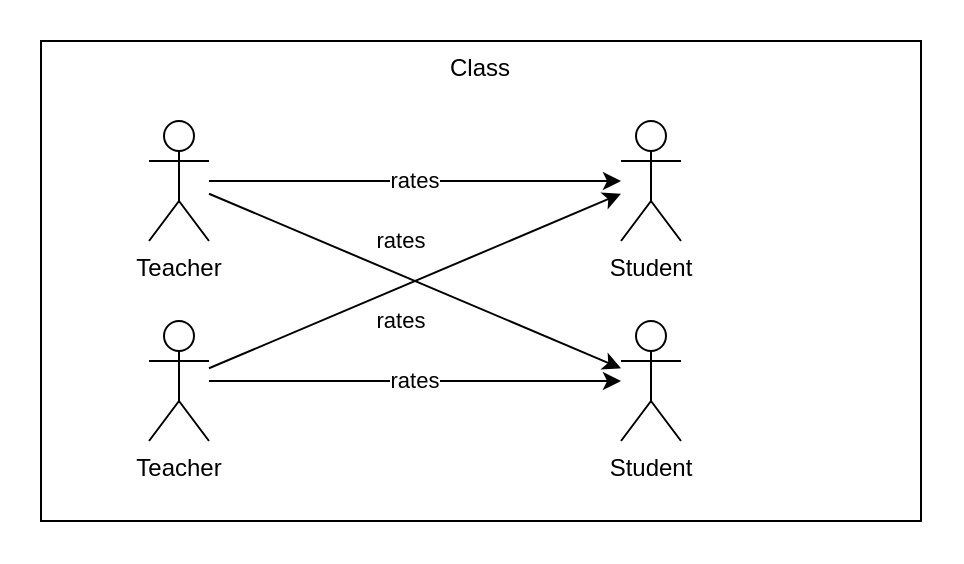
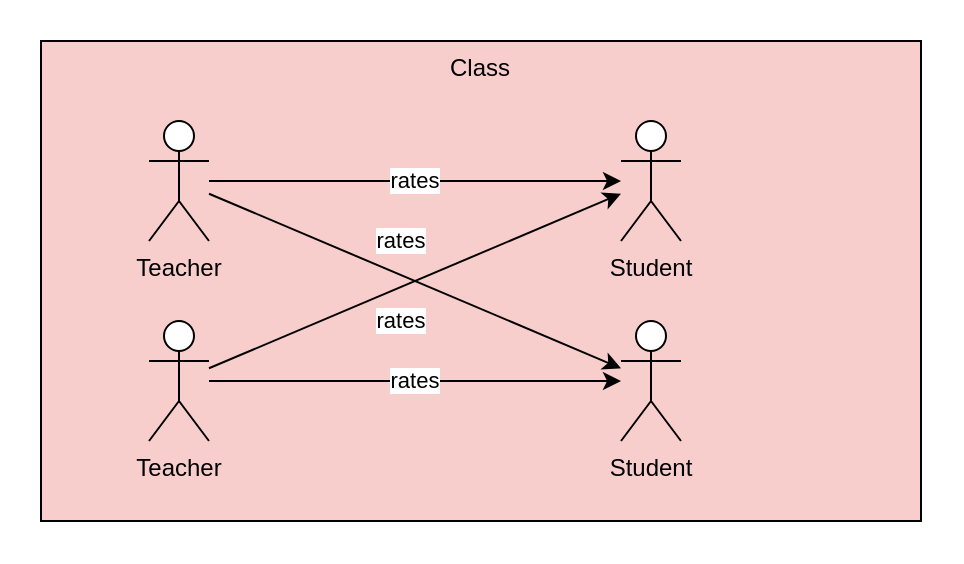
  <mxCell id="0" />
  <mxCell id="1" parent="0" />
- <mxCell id="2" value="Class" style="rounded=0;whiteSpace=wrap;html=1;verticalAlign=top;" vertex="1" parent="1"><mxGeometry x="20" y="20" width="440" height="240" as="geometry" /></mxCell>
+ <mxCell id="2" value="Class" style="rounded=0;whiteSpace=wrap;html=1;verticalAlign=top;fillColor=#f8cecc;" vertex="1" parent="1"><mxGeometry x="20" y="20" width="440" height="240" as="geometry" /></mxCell>
  <mxCell id="3" value="Teacher" style="shape=umlActor;verticalLabelPosition=bottom;verticalAlign=top;html=1;outlineConnect=0;" vertex="1" parent="1"><mxGeometry x="74" y="160" width="30" height="60" as="geometry" /></mxCell>
  <mxCell id="4" value="Student" style="shape=umlActor;verticalLabelPosition=bottom;verticalAlign=top;html=1;outlineConnect=0;" vertex="1" parent="1"><mxGeometry x="310" y="60" width="30" height="60" as="geometry" /></mxCell>
  <mxCell id="5" value="Student" style="shape=umlActor;verticalLabelPosition=bottom;verticalAlign=top;html=1;outlineConnect=0;" vertex="1" parent="1"><mxGeometry x="310" y="160" width="30" height="60" as="geometry" /></mxCell>
  <mxCell id="6" value="rates" style="endArrow=classic;html=1;" edge="1" parent="1" source="3" target="5"><mxGeometry width="50" height="50" relative="1" as="geometry"><mxPoint x="40" y="210" as="sourcePoint" /><mxPoint x="200.335" y="167.33" as="targetPoint" /></mxGeometry></mxCell>
  <mxCell id="7" value="Teacher" style="shape=umlActor;verticalLabelPosition=bottom;verticalAlign=top;html=1;outlineConnect=0;" vertex="1" parent="1"><mxGeometry x="74" y="60" width="30" height="60" as="geometry" /></mxCell>
  <mxCell id="8" value="rates" style="endArrow=classic;html=1;" edge="1" parent="1" source="7" target="5"><mxGeometry x="-0.127" y="16" width="50" height="50" relative="1" as="geometry"><mxPoint x="114" y="210.347" as="sourcePoint" /><mxPoint x="204.543" y="118.755" as="targetPoint" /><mxPoint as="offset" /></mxGeometry></mxCell>
  <mxCell id="9" value="rates" style="endArrow=classic;html=1;" edge="1" parent="1" source="3" target="4"><mxGeometry x="-0.127" y="-16" width="50" height="50" relative="1" as="geometry"><mxPoint x="114" y="200" as="sourcePoint" /><mxPoint x="320" y="200" as="targetPoint" /><mxPoint as="offset" /></mxGeometry></mxCell>
  <mxCell id="10" value="rates" style="endArrow=classic;html=1;" edge="1" parent="1" source="7" target="4"><mxGeometry width="50" height="50" relative="1" as="geometry"><mxPoint x="114" y="89.5" as="sourcePoint" /><mxPoint x="320" y="89.5" as="targetPoint" /></mxGeometry></mxCell>
